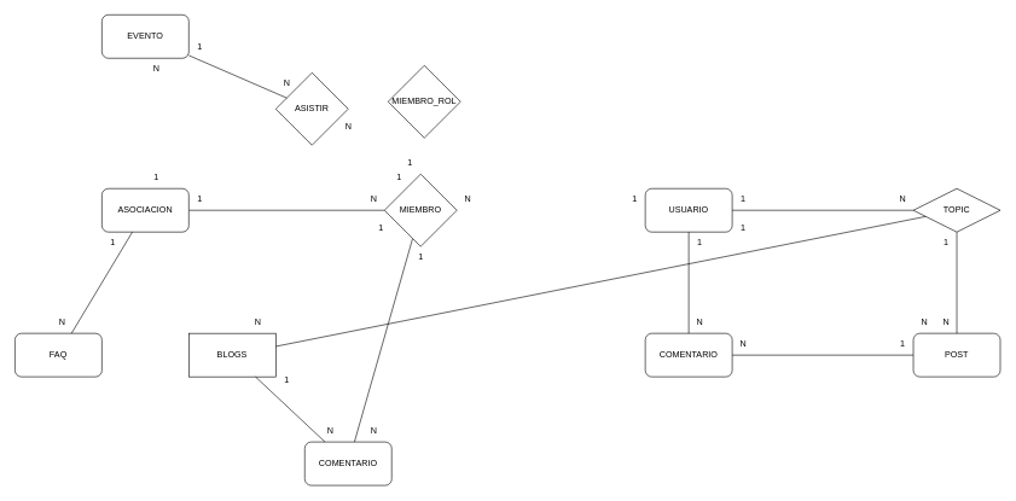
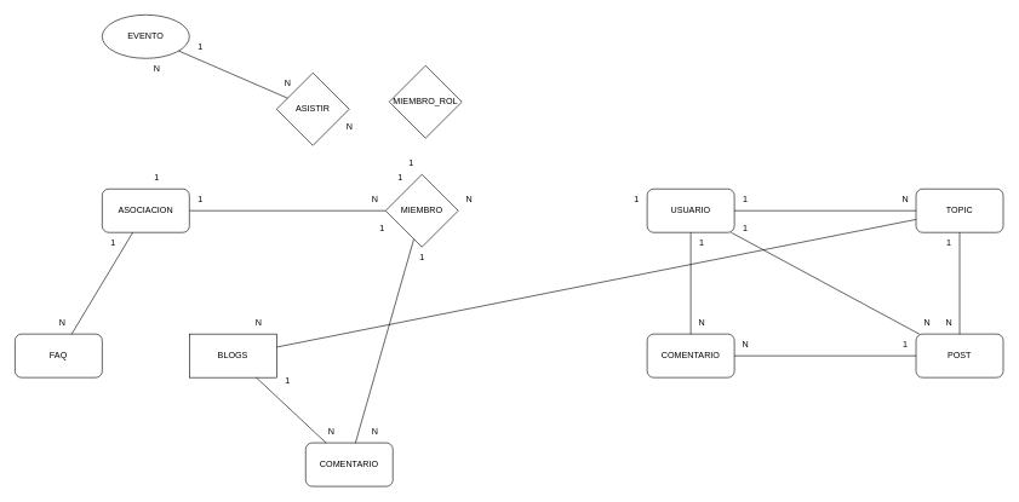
  <mxCell id="0" />
  <mxCell id="1" parent="0" />
  <mxCell id="2" style="rounded=0;orthogonalLoop=1;jettySize=auto;html=1;endArrow=none;endFill=0;" parent="1" source="3" target="43" edge="1"><mxGeometry relative="1" as="geometry"><mxPoint x="520" y="290" as="targetPoint" /></mxGeometry></mxCell>
  <mxCell id="3" value="ASOCIACION" style="rounded=1;whiteSpace=wrap;html=1;" parent="1" vertex="1"><mxGeometry x="140" y="260" width="120" height="60" as="geometry" /></mxCell>
  <mxCell id="4" value="USUARIO" style="rounded=1;whiteSpace=wrap;html=1;" parent="1" vertex="1"><mxGeometry x="890" y="260" width="120" height="60" as="geometry" /></mxCell>
  <mxCell id="5" value="FAQ" style="rounded=1;whiteSpace=wrap;html=1;" parent="1" vertex="1"><mxGeometry x="20" y="460" width="120" height="60" as="geometry" /></mxCell>
  <mxCell id="6" value="BLOGS" style="whiteSpace=wrap;html=1;rounded=0;" parent="1" vertex="1"><mxGeometry x="260" y="460" width="120" height="60" as="geometry" /></mxCell>
  <mxCell id="7" value="1" style="text;html=1;align=center;verticalAlign=middle;resizable=0;points=[];autosize=1;strokeColor=none;fillColor=none;" parent="1" vertex="1"><mxGeometry x="260" y="260" width="30" height="30" as="geometry" /></mxCell>
  <mxCell id="8" value="N" style="text;html=1;align=center;verticalAlign=middle;resizable=0;points=[];autosize=1;strokeColor=none;fillColor=none;" parent="1" vertex="1"><mxGeometry x="500" y="260" width="30" height="30" as="geometry" /></mxCell>
  <mxCell id="9" value="N" style="text;html=1;align=center;verticalAlign=middle;resizable=0;points=[];autosize=1;strokeColor=none;fillColor=none;" parent="1" vertex="1"><mxGeometry x="630" y="260" width="30" height="30" as="geometry" /></mxCell>
  <mxCell id="10" value="1" style="text;html=1;align=center;verticalAlign=middle;resizable=0;points=[];autosize=1;strokeColor=none;fillColor=none;" parent="1" vertex="1"><mxGeometry x="860" y="260" width="30" height="30" as="geometry" /></mxCell>
  <mxCell id="11" style="rounded=0;orthogonalLoop=1;jettySize=auto;html=1;endArrow=none;endFill=0;" parent="1" source="3" target="5" edge="1"><mxGeometry relative="1" as="geometry"><mxPoint x="100" y="330" as="sourcePoint" /><mxPoint x="226" y="470" as="targetPoint" /></mxGeometry></mxCell>
  <mxCell id="12" value="1" style="text;html=1;align=center;verticalAlign=middle;resizable=0;points=[];autosize=1;strokeColor=none;fillColor=none;" parent="1" vertex="1"><mxGeometry x="140" y="320" width="30" height="30" as="geometry" /></mxCell>
  <mxCell id="13" value="N" style="text;html=1;align=center;verticalAlign=middle;resizable=0;points=[];autosize=1;strokeColor=none;fillColor=none;" parent="1" vertex="1"><mxGeometry x="70" y="430" width="30" height="30" as="geometry" /></mxCell>
  <mxCell id="14" value="COMENTARIO" style="rounded=1;whiteSpace=wrap;html=1;" parent="1" vertex="1"><mxGeometry x="420" y="610" width="120" height="60" as="geometry" /></mxCell>
  <mxCell id="15" style="rounded=0;orthogonalLoop=1;jettySize=auto;html=1;endArrow=none;endFill=0;" parent="1" source="6" target="14" edge="1"><mxGeometry relative="1" as="geometry"><mxPoint x="510" y="480" as="sourcePoint" /><mxPoint x="594" y="620" as="targetPoint" /></mxGeometry></mxCell>
  <mxCell id="16" value="1" style="text;html=1;align=center;verticalAlign=middle;resizable=0;points=[];autosize=1;strokeColor=none;fillColor=none;" parent="1" vertex="1"><mxGeometry x="380" y="510" width="30" height="30" as="geometry" /></mxCell>
  <mxCell id="17" value="N" style="text;html=1;align=center;verticalAlign=middle;resizable=0;points=[];autosize=1;strokeColor=none;fillColor=none;" parent="1" vertex="1"><mxGeometry x="440" y="580" width="30" height="30" as="geometry" /></mxCell>
  <mxCell id="18" style="rounded=0;orthogonalLoop=1;jettySize=auto;html=1;endArrow=none;endFill=0;" parent="1" source="43" target="14" edge="1"><mxGeometry relative="1" as="geometry"><mxPoint x="571.429" y="320" as="sourcePoint" /><mxPoint x="630" y="520" as="targetPoint" /></mxGeometry></mxCell>
  <mxCell id="19" value="1" style="text;html=1;align=center;verticalAlign=middle;resizable=0;points=[];autosize=1;strokeColor=none;fillColor=none;" parent="1" vertex="1"><mxGeometry x="565" y="340" width="30" height="30" as="geometry" /></mxCell>
  <mxCell id="20" value="N" style="text;html=1;align=center;verticalAlign=middle;resizable=0;points=[];autosize=1;strokeColor=none;fillColor=none;" parent="1" vertex="1"><mxGeometry x="500" y="580" width="30" height="30" as="geometry" /></mxCell>
- <mxCell id="21" value="TOPIC" style="rhombus;whiteSpace=wrap;html=1;" parent="1" vertex="1"><mxGeometry x="1260" y="260" width="120" height="60" as="geometry" /></mxCell>
+ <mxCell id="21" value="TOPIC" style="rounded=1;whiteSpace=wrap;html=1;" parent="1" vertex="1"><mxGeometry x="1260" y="260" width="120" height="60" as="geometry" /></mxCell>
  <mxCell id="22" value="POST" style="rounded=1;whiteSpace=wrap;html=1;" parent="1" vertex="1"><mxGeometry x="1260" y="460" width="120" height="60" as="geometry" /></mxCell>
  <mxCell id="23" value="COMENTARIO" style="rounded=1;whiteSpace=wrap;html=1;" parent="1" vertex="1"><mxGeometry x="890" y="460" width="120" height="60" as="geometry" /></mxCell>
  <mxCell id="24" style="rounded=0;orthogonalLoop=1;jettySize=auto;html=1;endArrow=none;endFill=0;" parent="1" source="21" target="22" edge="1"><mxGeometry relative="1" as="geometry"><mxPoint x="1270" y="300" as="sourcePoint" /><mxPoint x="1080" y="300" as="targetPoint" /></mxGeometry></mxCell>
  <mxCell id="25" style="rounded=0;orthogonalLoop=1;jettySize=auto;html=1;endArrow=none;endFill=0;" parent="1" source="22" target="23" edge="1"><mxGeometry relative="1" as="geometry"><mxPoint x="1194" y="400" as="sourcePoint" /><mxPoint x="1180" y="520" as="targetPoint" /></mxGeometry></mxCell>
  <mxCell id="26" style="rounded=0;orthogonalLoop=1;jettySize=auto;html=1;endArrow=none;endFill=0;" parent="1" source="21" target="4" edge="1"><mxGeometry relative="1" as="geometry"><mxPoint x="1290" y="170" as="sourcePoint" /><mxPoint x="1040" y="170" as="targetPoint" /></mxGeometry></mxCell>
  <mxCell id="27" value="1" style="text;html=1;align=center;verticalAlign=middle;resizable=0;points=[];autosize=1;strokeColor=none;fillColor=none;" parent="1" vertex="1"><mxGeometry x="1010" y="260" width="30" height="30" as="geometry" /></mxCell>
  <mxCell id="28" value="N" style="text;html=1;align=center;verticalAlign=middle;resizable=0;points=[];autosize=1;strokeColor=none;fillColor=none;" parent="1" vertex="1"><mxGeometry x="1230" y="260" width="30" height="30" as="geometry" /></mxCell>
  <mxCell id="29" value="1" style="text;html=1;align=center;verticalAlign=middle;resizable=0;points=[];autosize=1;strokeColor=none;fillColor=none;" parent="1" vertex="1"><mxGeometry x="1290" y="320" width="30" height="30" as="geometry" /></mxCell>
  <mxCell id="30" value="N" style="text;html=1;align=center;verticalAlign=middle;resizable=0;points=[];autosize=1;strokeColor=none;fillColor=none;" parent="1" vertex="1"><mxGeometry x="1290" y="430" width="30" height="30" as="geometry" /></mxCell>
  <mxCell id="31" value="1" style="text;html=1;align=center;verticalAlign=middle;resizable=0;points=[];autosize=1;strokeColor=none;fillColor=none;" parent="1" vertex="1"><mxGeometry x="1230" y="460" width="30" height="30" as="geometry" /></mxCell>
  <mxCell id="32" value="N" style="text;html=1;align=center;verticalAlign=middle;resizable=0;points=[];autosize=1;strokeColor=none;fillColor=none;" parent="1" vertex="1"><mxGeometry x="1010" y="460" width="30" height="30" as="geometry" /></mxCell>
  <mxCell id="33" style="rounded=0;orthogonalLoop=1;jettySize=auto;html=1;endArrow=none;endFill=0;" parent="1" source="23" target="4" edge="1"><mxGeometry relative="1" as="geometry"><mxPoint x="1150" y="390" as="sourcePoint" /><mxPoint x="900" y="390" as="targetPoint" /></mxGeometry></mxCell>
  <mxCell id="34" value="1" style="text;html=1;align=center;verticalAlign=middle;resizable=0;points=[];autosize=1;strokeColor=none;fillColor=none;" parent="1" vertex="1"><mxGeometry x="950" y="320" width="30" height="30" as="geometry" /></mxCell>
  <mxCell id="35" value="N" style="text;html=1;align=center;verticalAlign=middle;resizable=0;points=[];autosize=1;strokeColor=none;fillColor=none;" parent="1" vertex="1"><mxGeometry x="950" y="430" width="30" height="30" as="geometry" /></mxCell>
+ <mxCell id="36" style="rounded=0;orthogonalLoop=1;jettySize=auto;html=1;endArrow=none;endFill=0;" parent="1" source="22" target="4" edge="1"><mxGeometry relative="1" as="geometry"><mxPoint x="1260" y="370" as="sourcePoint" /><mxPoint x="1010" y="370" as="targetPoint" /></mxGeometry></mxCell>
  <mxCell id="37" value="1" style="text;html=1;align=center;verticalAlign=middle;resizable=0;points=[];autosize=1;strokeColor=none;fillColor=none;" parent="1" vertex="1"><mxGeometry x="1010" y="300" width="30" height="30" as="geometry" /></mxCell>
  <mxCell id="38" value="N" style="text;html=1;align=center;verticalAlign=middle;resizable=0;points=[];autosize=1;strokeColor=none;fillColor=none;" parent="1" vertex="1"><mxGeometry x="1260" y="430" width="30" height="30" as="geometry" /></mxCell>
  <mxCell id="39" value="1" style="text;html=1;align=center;verticalAlign=middle;resizable=0;points=[];autosize=1;strokeColor=none;fillColor=none;" parent="1" vertex="1"><mxGeometry x="550" y="210" width="30" height="30" as="geometry" /></mxCell>
- <mxCell id="40" value="EVENTO" style="rounded=1;whiteSpace=wrap;html=1;" parent="1" vertex="1"><mxGeometry x="140" y="20" width="120" height="60" as="geometry" /></mxCell>
+ <mxCell id="40" value="EVENTO" style="ellipse;whiteSpace=wrap;html=1;" parent="1" vertex="1"><mxGeometry x="140" y="20" width="120" height="60" as="geometry" /></mxCell>
  <mxCell id="41" value="1" style="text;html=1;align=center;verticalAlign=middle;resizable=0;points=[];autosize=1;strokeColor=none;fillColor=none;" parent="1" vertex="1"><mxGeometry x="200" y="230" width="30" height="30" as="geometry" /></mxCell>
  <mxCell id="42" value="N" style="text;html=1;align=center;verticalAlign=middle;resizable=0;points=[];autosize=1;strokeColor=none;fillColor=none;" parent="1" vertex="1"><mxGeometry x="200" y="80" width="30" height="30" as="geometry" /></mxCell>
  <mxCell id="43" value="MIEMBRO" style="rhombus;whiteSpace=wrap;html=1;" parent="1" vertex="1"><mxGeometry x="530" y="240" width="100" height="100" as="geometry" /></mxCell>
  <mxCell id="44" value="ASISTIR" style="rhombus;whiteSpace=wrap;html=1;" parent="1" vertex="1"><mxGeometry x="380" y="100" width="100" height="100" as="geometry" /></mxCell>
  <mxCell id="45" style="rounded=0;orthogonalLoop=1;jettySize=auto;html=1;endArrow=none;endFill=0;" parent="1" source="44" target="40" edge="1"><mxGeometry relative="1" as="geometry"><mxPoint x="319.71" y="185" as="sourcePoint" /><mxPoint x="319.71" y="5" as="targetPoint" /></mxGeometry></mxCell>
  <mxCell id="46" value="1" style="text;html=1;align=center;verticalAlign=middle;resizable=0;points=[];autosize=1;strokeColor=none;fillColor=none;" parent="1" vertex="1"><mxGeometry x="260" y="50" width="30" height="30" as="geometry" /></mxCell>
  <mxCell id="47" value="N" style="text;html=1;align=center;verticalAlign=middle;resizable=0;points=[];autosize=1;strokeColor=none;fillColor=none;" parent="1" vertex="1"><mxGeometry x="380" y="100" width="30" height="30" as="geometry" /></mxCell>
  <mxCell id="48" value="N" style="text;html=1;align=center;verticalAlign=middle;resizable=0;points=[];autosize=1;strokeColor=none;fillColor=none;" parent="1" vertex="1"><mxGeometry x="465" y="160" width="30" height="30" as="geometry" /></mxCell>
  <mxCell id="49" value="1" style="text;html=1;align=center;verticalAlign=middle;resizable=0;points=[];autosize=1;strokeColor=none;fillColor=none;" parent="1" vertex="1"><mxGeometry x="535" y="230" width="30" height="30" as="geometry" /></mxCell>
  <mxCell id="50" value="MIEMBRO_ROL" style="rhombus;whiteSpace=wrap;html=1;" parent="1" vertex="1"><mxGeometry x="535" y="90" width="100" height="100" as="geometry" /></mxCell>
  <mxCell id="51" style="rounded=0;orthogonalLoop=1;jettySize=auto;html=1;endArrow=none;endFill=0;" parent="1" source="6" target="21" edge="1"><mxGeometry relative="1" as="geometry"><mxPoint x="510" y="370" as="targetPoint" /><mxPoint x="240" y="370" as="sourcePoint" /></mxGeometry></mxCell>
  <mxCell id="52" value="1" style="text;html=1;align=center;verticalAlign=middle;resizable=0;points=[];autosize=1;strokeColor=none;fillColor=none;" parent="1" vertex="1"><mxGeometry x="510" y="300" width="30" height="30" as="geometry" /></mxCell>
  <mxCell id="53" value="N" style="text;html=1;align=center;verticalAlign=middle;resizable=0;points=[];autosize=1;strokeColor=none;fillColor=none;" parent="1" vertex="1"><mxGeometry x="340" y="430" width="30" height="30" as="geometry" /></mxCell>
